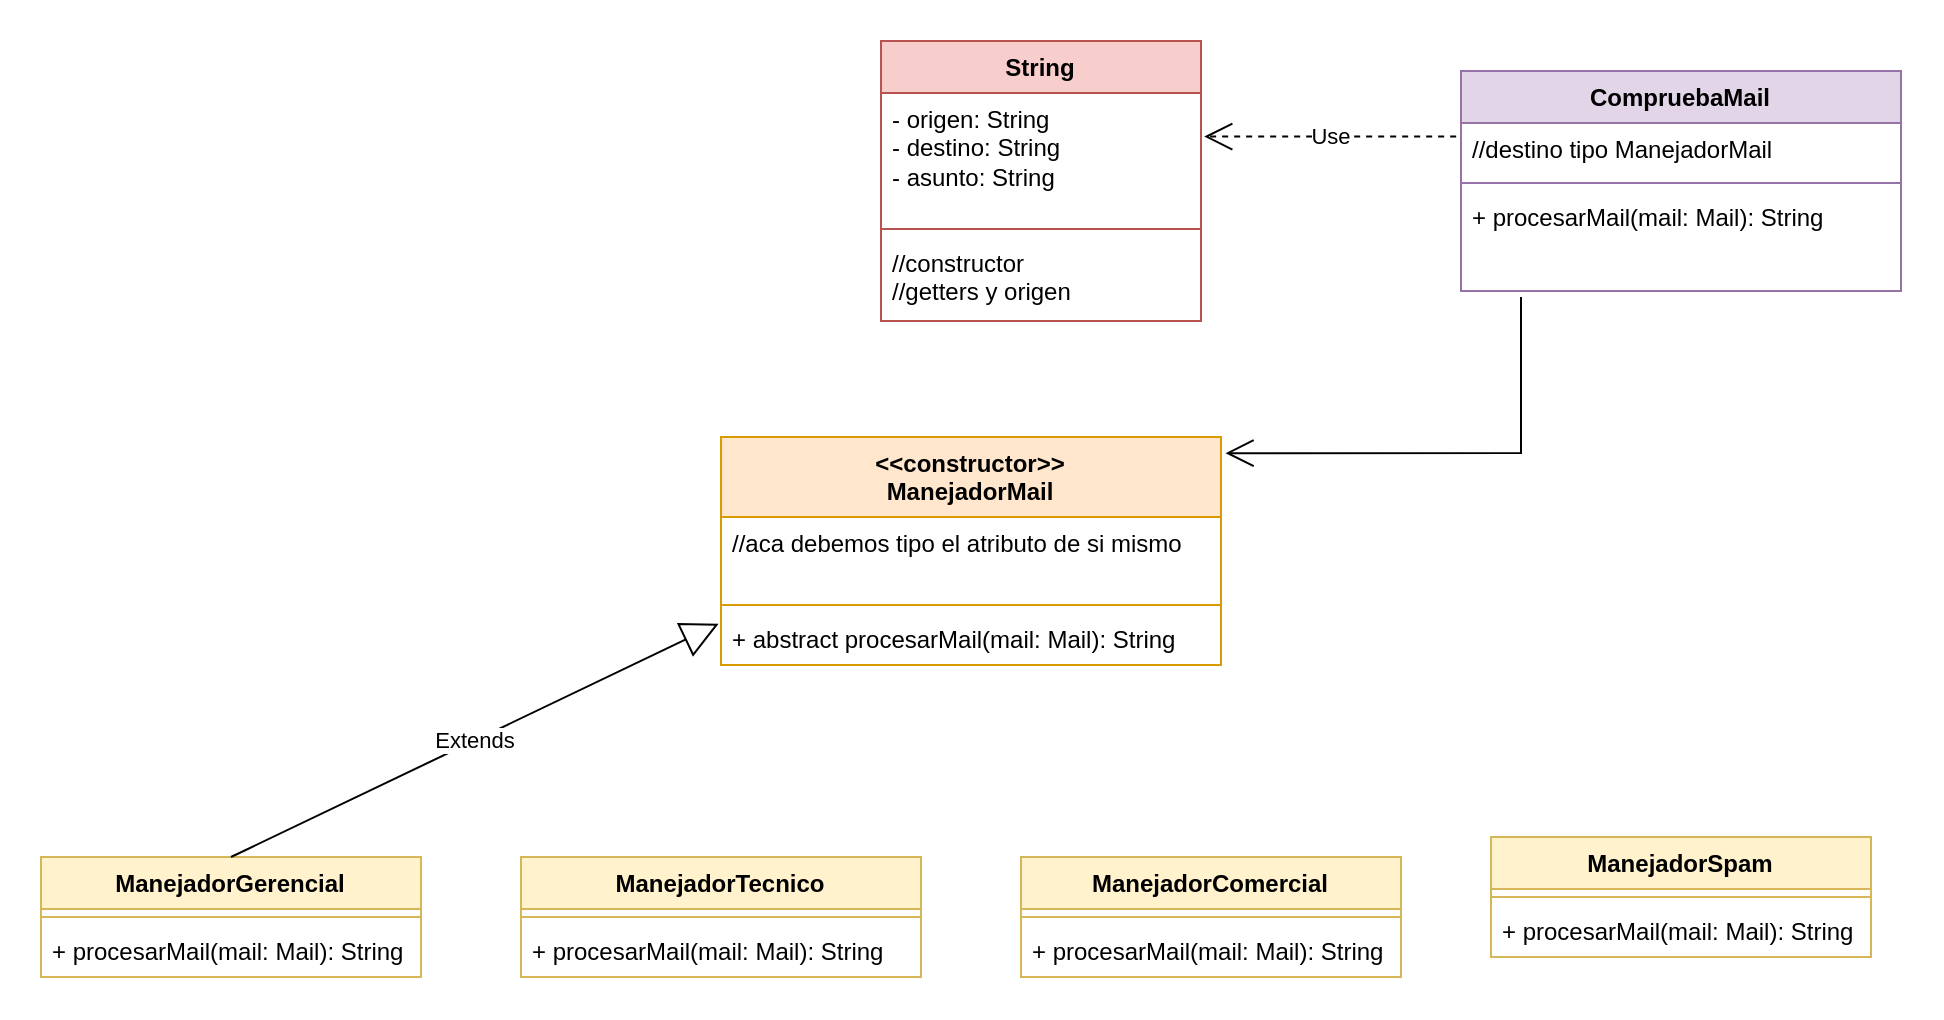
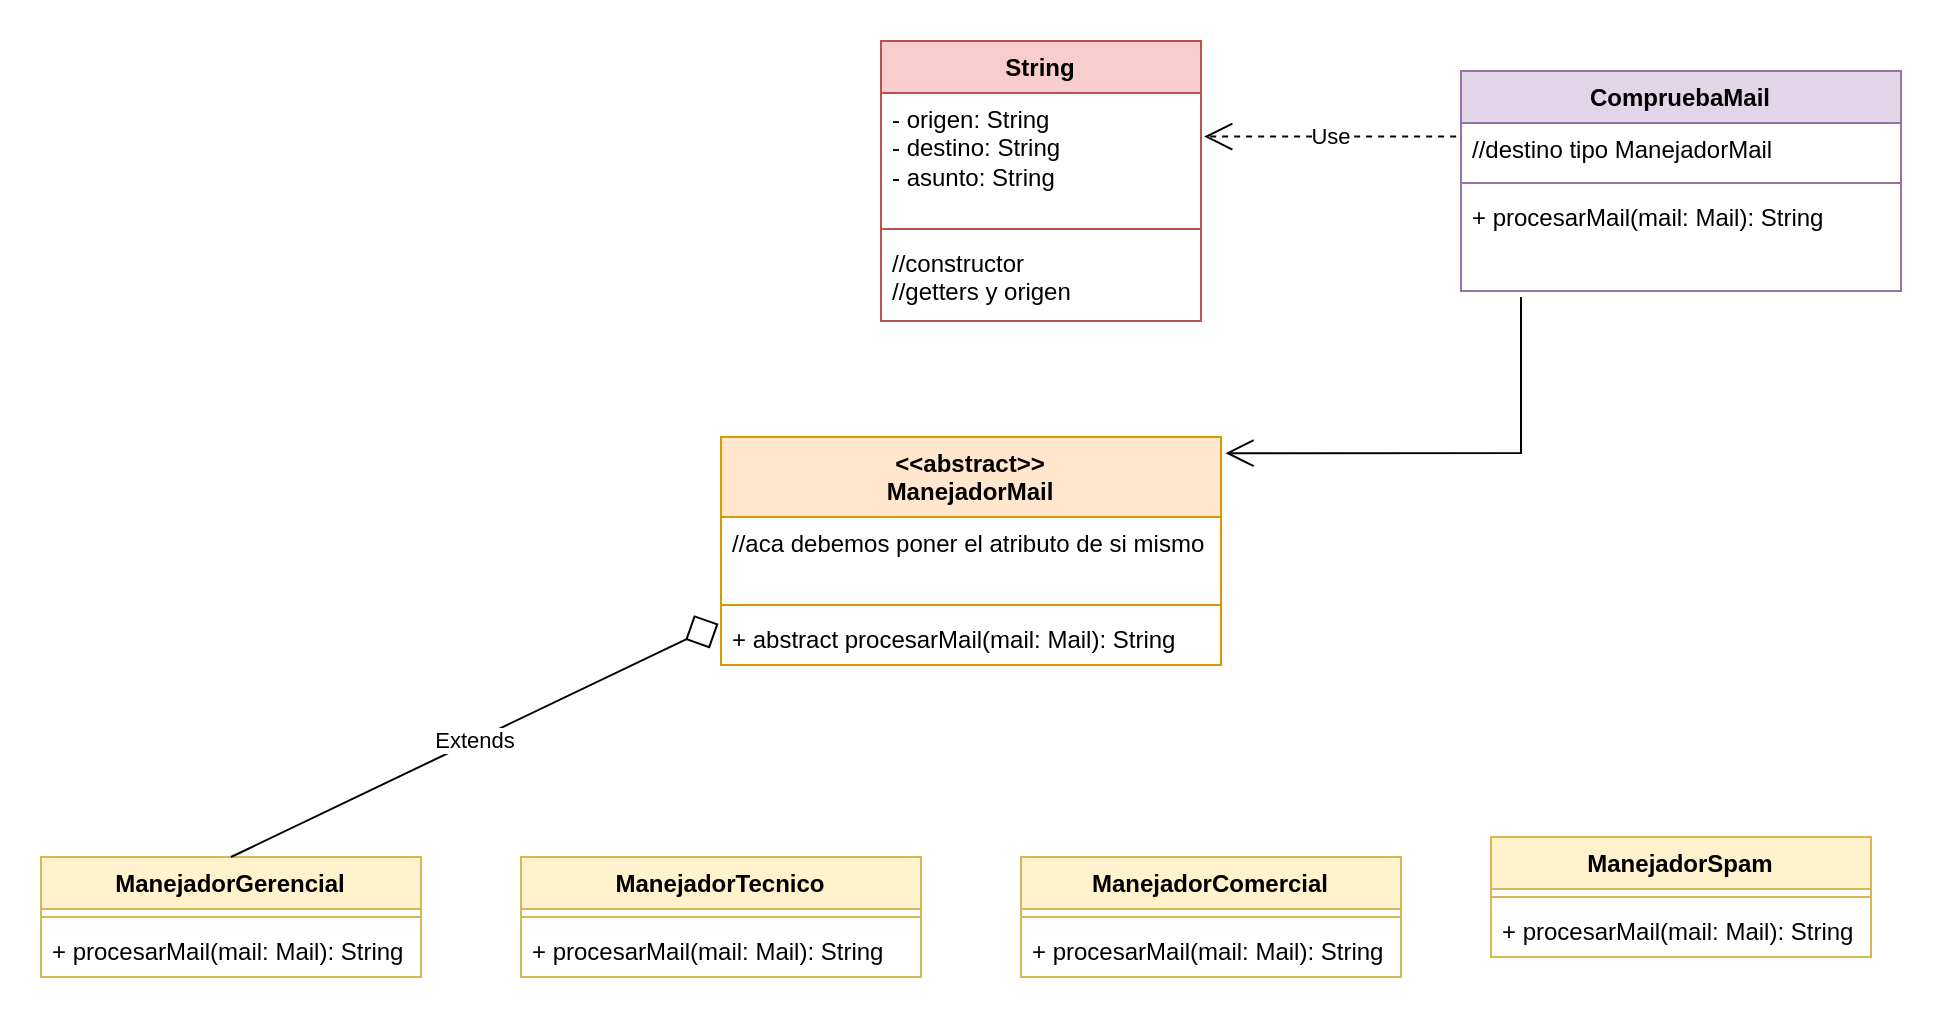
  <mxCell id="0" />
  <mxCell id="1" parent="0" />
  <mxCell id="2" value="String" style="swimlane;fontStyle=1;align=center;verticalAlign=top;childLayout=stackLayout;horizontal=1;startSize=26;horizontalStack=0;resizeParent=1;resizeParentMax=0;resizeLast=0;collapsible=1;marginBottom=0;whiteSpace=wrap;html=1;fillColor=#f8cecc;strokeColor=#b85450;" vertex="1" parent="1"><mxGeometry x="440" y="20" width="160" height="140" as="geometry" /></mxCell>
  <mxCell id="3" value="- origen: String&lt;br&gt;- destino: String&lt;br&gt;- asunto: String" style="text;strokeColor=none;fillColor=none;align=left;verticalAlign=top;spacingLeft=4;spacingRight=4;overflow=hidden;rotatable=0;points=[[0,0.5],[1,0.5]];portConstraint=eastwest;whiteSpace=wrap;html=1;" vertex="1" parent="2"><mxGeometry y="26" width="160" height="64" as="geometry" /></mxCell>
  <mxCell id="4" value="" style="line;strokeWidth=1;fillColor=none;align=left;verticalAlign=middle;spacingTop=-1;spacingLeft=3;spacingRight=3;rotatable=0;labelPosition=right;points=[];portConstraint=eastwest;strokeColor=inherit;" vertex="1" parent="2"><mxGeometry y="90" width="160" height="8" as="geometry" /></mxCell>
  <mxCell id="5" value="//constructor&lt;br&gt;//getters y origen" style="text;strokeColor=none;fillColor=none;align=left;verticalAlign=top;spacingLeft=4;spacingRight=4;overflow=hidden;rotatable=0;points=[[0,0.5],[1,0.5]];portConstraint=eastwest;whiteSpace=wrap;html=1;" vertex="1" parent="2"><mxGeometry y="98" width="160" height="42" as="geometry" /></mxCell>
  <mxCell id="6" value="CompruebaMail" style="swimlane;fontStyle=1;align=center;verticalAlign=top;childLayout=stackLayout;horizontal=1;startSize=26;horizontalStack=0;resizeParent=1;resizeParentMax=0;resizeLast=0;collapsible=1;marginBottom=0;whiteSpace=wrap;html=1;fillColor=#e1d5e7;strokeColor=#9673a6;" vertex="1" parent="1"><mxGeometry x="730" y="35" width="220" height="110" as="geometry" /></mxCell>
  <mxCell id="7" value="//destino tipo ManejadorMail" style="text;strokeColor=none;fillColor=none;align=left;verticalAlign=top;spacingLeft=4;spacingRight=4;overflow=hidden;rotatable=0;points=[[0,0.5],[1,0.5]];portConstraint=eastwest;whiteSpace=wrap;html=1;" vertex="1" parent="6"><mxGeometry y="26" width="220" height="26" as="geometry" /></mxCell>
  <mxCell id="8" value="" style="line;strokeWidth=1;fillColor=none;align=left;verticalAlign=middle;spacingTop=-1;spacingLeft=3;spacingRight=3;rotatable=0;labelPosition=right;points=[];portConstraint=eastwest;strokeColor=inherit;" vertex="1" parent="6"><mxGeometry y="52" width="220" height="8" as="geometry" /></mxCell>
  <mxCell id="9" value="+ procesarMail(mail: Mail): String" style="text;strokeColor=none;fillColor=none;align=left;verticalAlign=top;spacingLeft=4;spacingRight=4;overflow=hidden;rotatable=0;points=[[0,0.5],[1,0.5]];portConstraint=eastwest;whiteSpace=wrap;html=1;" vertex="1" parent="6"><mxGeometry y="60" width="220" height="50" as="geometry" /></mxCell>
  <mxCell id="10" value="Use" style="endArrow=open;endSize=12;dashed=1;html=1;rounded=0;entryX=1.01;entryY=0.34;entryDx=0;entryDy=0;entryPerimeter=0;exitX=-0.011;exitY=0.26;exitDx=0;exitDy=0;exitPerimeter=0;" edge="1" parent="1" source="7" target="3"><mxGeometry width="160" relative="1" as="geometry"><mxPoint x="600" y="128" as="sourcePoint" /><mxPoint x="760" y="128" as="targetPoint" /></mxGeometry></mxCell>
- <mxCell id="11" value="&amp;lt;&amp;lt;constructor&amp;gt;&amp;gt;&lt;br&gt;ManejadorMail" style="swimlane;fontStyle=1;align=center;verticalAlign=top;childLayout=stackLayout;horizontal=1;startSize=40;horizontalStack=0;resizeParent=1;resizeParentMax=0;resizeLast=0;collapsible=1;marginBottom=0;whiteSpace=wrap;html=1;fillColor=#ffe6cc;strokeColor=#d79b00;" vertex="1" parent="1"><mxGeometry x="360" y="218" width="250" height="114" as="geometry" /></mxCell>
- <mxCell id="12" value="//aca debemos tipo el atributo de si mismo" style="text;strokeColor=none;fillColor=none;align=left;verticalAlign=top;spacingLeft=4;spacingRight=4;overflow=hidden;rotatable=0;points=[[0,0.5],[1,0.5]];portConstraint=eastwest;whiteSpace=wrap;html=1;" vertex="1" parent="11"><mxGeometry y="40" width="250" height="40" as="geometry" /></mxCell>
+ <mxCell id="11" value="&amp;lt;&amp;lt;abstract&amp;gt;&amp;gt;&lt;br&gt;ManejadorMail" style="swimlane;fontStyle=1;align=center;verticalAlign=top;childLayout=stackLayout;horizontal=1;startSize=40;horizontalStack=0;resizeParent=1;resizeParentMax=0;resizeLast=0;collapsible=1;marginBottom=0;whiteSpace=wrap;html=1;fillColor=#ffe6cc;strokeColor=#d79b00;" vertex="1" parent="1"><mxGeometry x="360" y="218" width="250" height="114" as="geometry" /></mxCell>
+ <mxCell id="12" value="//aca debemos poner el atributo de si mismo" style="text;strokeColor=none;fillColor=none;align=left;verticalAlign=top;spacingLeft=4;spacingRight=4;overflow=hidden;rotatable=0;points=[[0,0.5],[1,0.5]];portConstraint=eastwest;whiteSpace=wrap;html=1;" vertex="1" parent="11"><mxGeometry y="40" width="250" height="40" as="geometry" /></mxCell>
  <mxCell id="13" value="" style="line;strokeWidth=1;fillColor=none;align=left;verticalAlign=middle;spacingTop=-1;spacingLeft=3;spacingRight=3;rotatable=0;labelPosition=right;points=[];portConstraint=eastwest;strokeColor=inherit;" vertex="1" parent="11"><mxGeometry y="80" width="250" height="8" as="geometry" /></mxCell>
  <mxCell id="14" value="+ abstract procesarMail(mail: Mail): String" style="text;strokeColor=none;fillColor=none;align=left;verticalAlign=top;spacingLeft=4;spacingRight=4;overflow=hidden;rotatable=0;points=[[0,0.5],[1,0.5]];portConstraint=eastwest;whiteSpace=wrap;html=1;" vertex="1" parent="11"><mxGeometry y="88" width="250" height="26" as="geometry" /></mxCell>
  <mxCell id="15" value="ManejadorGerencial" style="swimlane;fontStyle=1;align=center;verticalAlign=top;childLayout=stackLayout;horizontal=1;startSize=26;horizontalStack=0;resizeParent=1;resizeParentMax=0;resizeLast=0;collapsible=1;marginBottom=0;whiteSpace=wrap;html=1;fillColor=#fff2cc;strokeColor=#d6b656;" vertex="1" parent="1"><mxGeometry x="20" y="428" width="190" height="60" as="geometry" /></mxCell>
  <mxCell id="16" value="" style="line;strokeWidth=1;fillColor=none;align=left;verticalAlign=middle;spacingTop=-1;spacingLeft=3;spacingRight=3;rotatable=0;labelPosition=right;points=[];portConstraint=eastwest;strokeColor=inherit;" vertex="1" parent="15"><mxGeometry y="26" width="190" height="8" as="geometry" /></mxCell>
  <mxCell id="17" value="+ procesarMail(mail: Mail): String" style="text;strokeColor=none;fillColor=none;align=left;verticalAlign=top;spacingLeft=4;spacingRight=4;overflow=hidden;rotatable=0;points=[[0,0.5],[1,0.5]];portConstraint=eastwest;whiteSpace=wrap;html=1;" vertex="1" parent="15"><mxGeometry y="34" width="190" height="26" as="geometry" /></mxCell>
  <mxCell id="18" value="ManejadorTecnico" style="swimlane;fontStyle=1;align=center;verticalAlign=top;childLayout=stackLayout;horizontal=1;startSize=26;horizontalStack=0;resizeParent=1;resizeParentMax=0;resizeLast=0;collapsible=1;marginBottom=0;whiteSpace=wrap;html=1;fillColor=#fff2cc;strokeColor=#d6b656;" vertex="1" parent="1"><mxGeometry x="260" y="428" width="200" height="60" as="geometry" /></mxCell>
  <mxCell id="19" value="" style="line;strokeWidth=1;fillColor=none;align=left;verticalAlign=middle;spacingTop=-1;spacingLeft=3;spacingRight=3;rotatable=0;labelPosition=right;points=[];portConstraint=eastwest;strokeColor=inherit;" vertex="1" parent="18"><mxGeometry y="26" width="200" height="8" as="geometry" /></mxCell>
  <mxCell id="20" value="+ procesarMail(mail: Mail): String" style="text;strokeColor=none;fillColor=none;align=left;verticalAlign=top;spacingLeft=4;spacingRight=4;overflow=hidden;rotatable=0;points=[[0,0.5],[1,0.5]];portConstraint=eastwest;whiteSpace=wrap;html=1;" vertex="1" parent="18"><mxGeometry y="34" width="200" height="26" as="geometry" /></mxCell>
  <mxCell id="21" value="ManejadorComercial" style="swimlane;fontStyle=1;align=center;verticalAlign=top;childLayout=stackLayout;horizontal=1;startSize=26;horizontalStack=0;resizeParent=1;resizeParentMax=0;resizeLast=0;collapsible=1;marginBottom=0;whiteSpace=wrap;html=1;fillColor=#fff2cc;strokeColor=#d6b656;" vertex="1" parent="1"><mxGeometry x="510" y="428" width="190" height="60" as="geometry" /></mxCell>
  <mxCell id="22" value="" style="line;strokeWidth=1;fillColor=none;align=left;verticalAlign=middle;spacingTop=-1;spacingLeft=3;spacingRight=3;rotatable=0;labelPosition=right;points=[];portConstraint=eastwest;strokeColor=inherit;" vertex="1" parent="21"><mxGeometry y="26" width="190" height="8" as="geometry" /></mxCell>
  <mxCell id="23" value="+ procesarMail(mail: Mail): String" style="text;strokeColor=none;fillColor=none;align=left;verticalAlign=top;spacingLeft=4;spacingRight=4;overflow=hidden;rotatable=0;points=[[0,0.5],[1,0.5]];portConstraint=eastwest;whiteSpace=wrap;html=1;" vertex="1" parent="21"><mxGeometry y="34" width="190" height="26" as="geometry" /></mxCell>
  <mxCell id="24" value="ManejadorSpam" style="swimlane;fontStyle=1;align=center;verticalAlign=top;childLayout=stackLayout;horizontal=1;startSize=26;horizontalStack=0;resizeParent=1;resizeParentMax=0;resizeLast=0;collapsible=1;marginBottom=0;whiteSpace=wrap;html=1;fillColor=#fff2cc;strokeColor=#d6b656;" vertex="1" parent="1"><mxGeometry x="745" y="418" width="190" height="60" as="geometry" /></mxCell>
  <mxCell id="25" value="" style="line;strokeWidth=1;fillColor=none;align=left;verticalAlign=middle;spacingTop=-1;spacingLeft=3;spacingRight=3;rotatable=0;labelPosition=right;points=[];portConstraint=eastwest;strokeColor=inherit;" vertex="1" parent="24"><mxGeometry y="26" width="190" height="8" as="geometry" /></mxCell>
  <mxCell id="26" value="+ procesarMail(mail: Mail): String" style="text;strokeColor=none;fillColor=none;align=left;verticalAlign=top;spacingLeft=4;spacingRight=4;overflow=hidden;rotatable=0;points=[[0,0.5],[1,0.5]];portConstraint=eastwest;whiteSpace=wrap;html=1;" vertex="1" parent="24"><mxGeometry y="34" width="190" height="26" as="geometry" /></mxCell>
- <mxCell id="27" value="Extends" style="endArrow=block;endSize=16;endFill=0;html=1;rounded=0;exitX=0.5;exitY=0;exitDx=0;exitDy=0;entryX=-0.005;entryY=0.208;entryDx=0;entryDy=0;entryPerimeter=0;" edge="1" parent="1" source="15" target="14"><mxGeometry width="160" relative="1" as="geometry"><mxPoint x="600" y="338" as="sourcePoint" /><mxPoint x="760" y="338" as="targetPoint" /></mxGeometry></mxCell>
+ <mxCell id="27" value="Extends" style="endArrow=diamond;endSize=16;endFill=0;html=1;rounded=0;exitX=0.5;exitY=0;exitDx=0;exitDy=0;entryX=-0.005;entryY=0.208;entryDx=0;entryDy=0;entryPerimeter=0;" edge="1" parent="1" source="15" target="14"><mxGeometry width="160" relative="1" as="geometry"><mxPoint x="600" y="338" as="sourcePoint" /><mxPoint x="760" y="338" as="targetPoint" /></mxGeometry></mxCell>
  <mxCell id="28" value="" style="endArrow=open;endFill=1;endSize=12;html=1;rounded=0;entryX=1.009;entryY=0.071;entryDx=0;entryDy=0;entryPerimeter=0;" edge="1" parent="1" target="11"><mxGeometry width="160" relative="1" as="geometry"><mxPoint x="760" y="148" as="sourcePoint" /><mxPoint x="760" y="198" as="targetPoint" /><Array as="points"><mxPoint x="760" y="226" /></Array></mxGeometry></mxCell>
